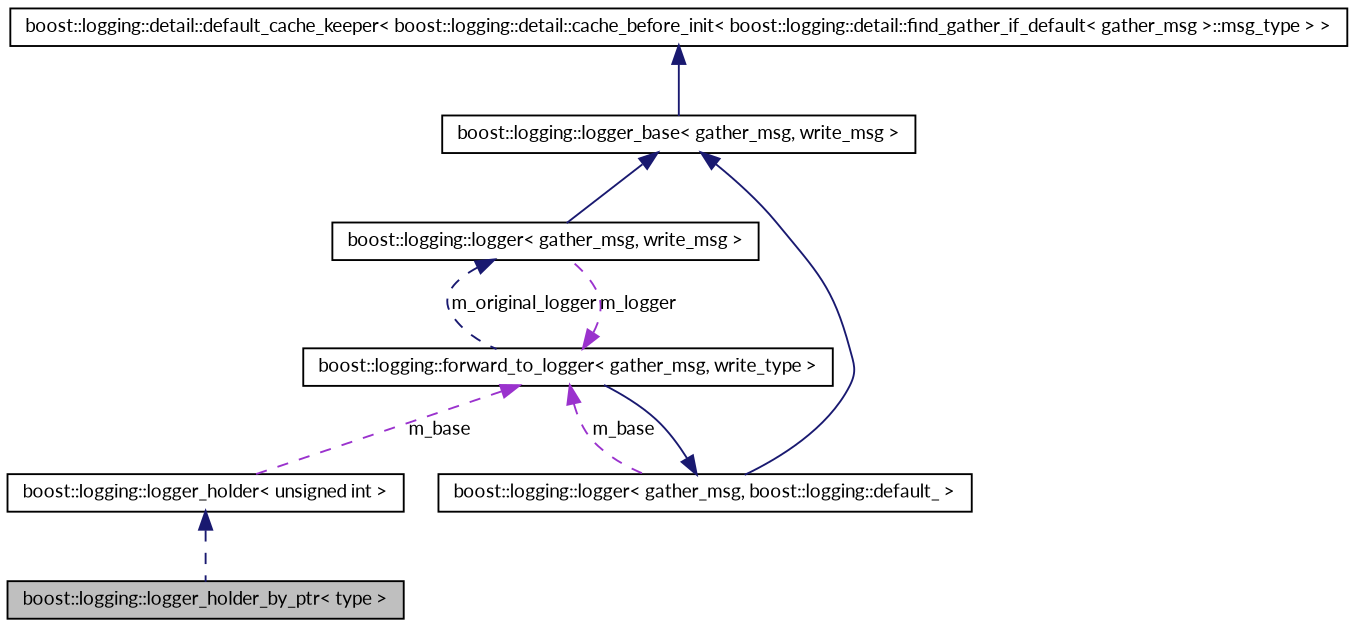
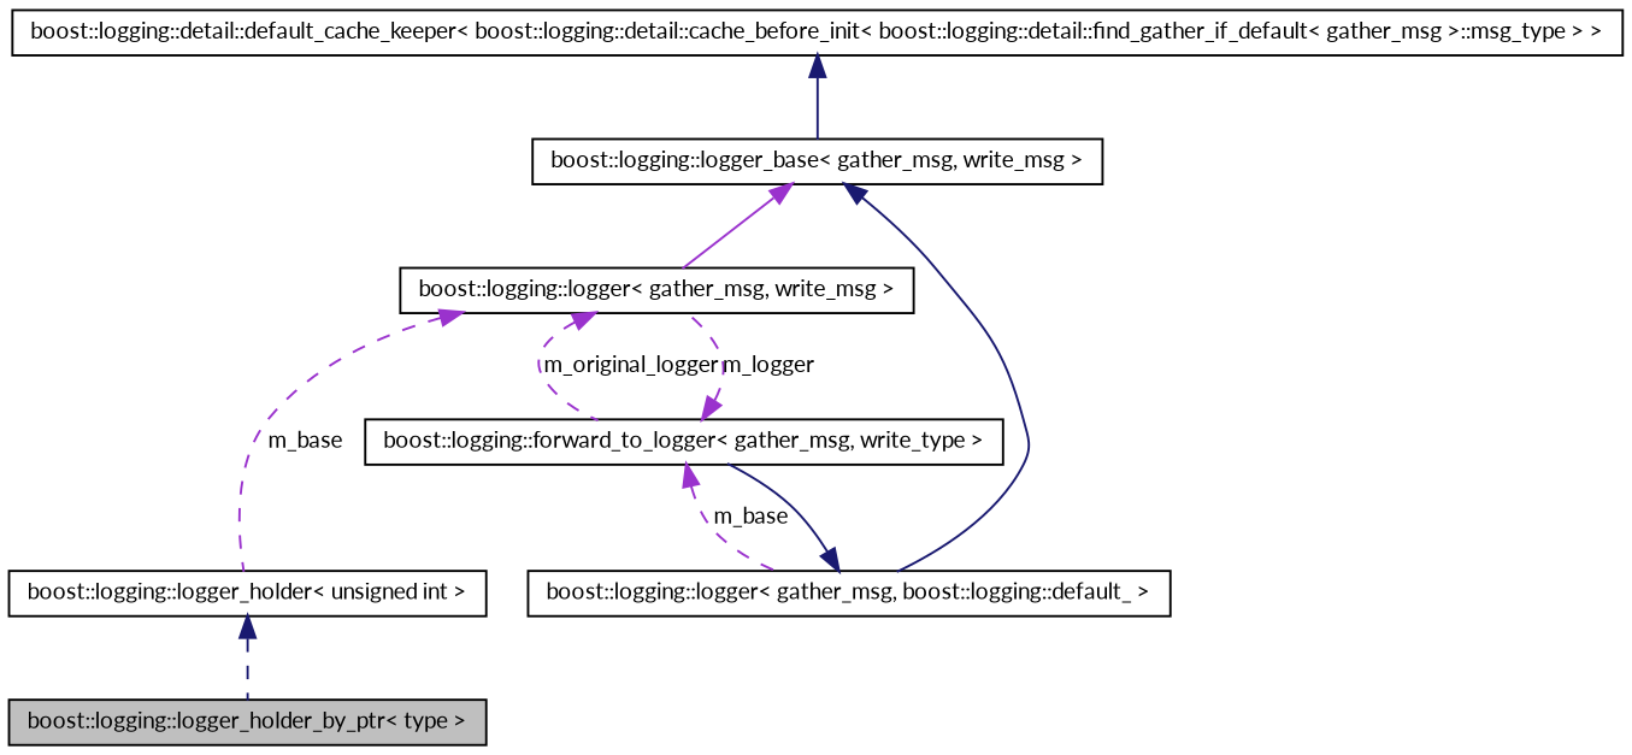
  digraph {
    fontname=Lato
    rankdir=TB
    node [color=black fillcolor=white fontname=Lato fontsize=10 shape=record style=filled]
    edge [color=midnightblue dir=back fontname=Lato fontsize=10 labelfontname="FreeSans.ttf" labelfontsize=10 style=dashed]
    n1 [fillcolor=grey75 fontcolor=black height=0.2 label="boost::logging::logger_holder_by_ptr\< type \>" width=0.4]
    n2 [height=0.2 label="boost::logging::logger_holder\< unsigned int \>" width=0.4]
    n3 [height=0.2 label="boost::logging::logger\< gather_msg, write_msg \>" width=0.4]
    n4 [height=0.2 label="boost::logging::forward_to_logger\< gather_msg, write_type \>" width=0.4]
    n5 [height=0.2 label="boost::logging::logger\< gather_msg, boost::logging::default_ \>" width=0.4]
    n6 [height=0.2 label="boost::logging::logger_base\< gather_msg, write_msg \>" width=0.4]
    n7 [height=0.2 label="boost::logging::detail::default_cache_keeper\< boost::logging::detail::cache_before_init\< boost::logging::detail::find_gather_if_default\< gather_msg \>::msg_type \> \>" width=0.4]
    n2 -> n1
-   n4 -> n2 [color=darkorchid3 label=m_base]
-   n3 -> n4 [label=m_original_logger]
+   n3 -> n2 [color=darkorchid3 label=m_base]
+   n3 -> n4 [color=darkorchid3 label=m_original_logger]
    n4 -> n3 [color=darkorchid3 label=m_logger]
    n4 -> n5 [color=darkorchid3 label=m_base]
    n5 -> n4 [style=solid]
-   n6 -> n3 [style=solid]
+   n6 -> n3 [color=darkorchid3 style=solid]
    n6 -> n5 [style=solid]
    n7 -> n6 [style=solid]
  }
